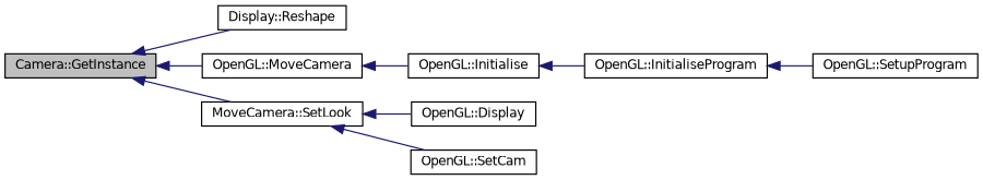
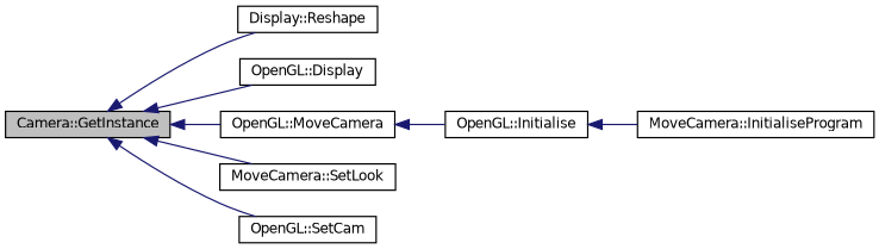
  digraph {
    rankdir=LR
    node [color=black fillcolor=white fontname=Helvetica fontsize=10 shape=record style=filled]
    edge [color=midnightblue dir=back fontname=Helvetica fontsize=10 labelfontname=Helvetica labelfontsize=10 style=solid]
    n1 [fillcolor=grey75 fontcolor=black height=0.2 label="Camera::GetInstance" width=0.4]
    n2 [height=0.2 label="Display::Reshape" width=0.4]
    n3 [height=0.2 label="OpenGL::Display" width=0.4]
    n4 [height=0.2 label="OpenGL::MoveCamera" width=0.4]
    n5 [height=0.2 label="MoveCamera::SetLook" width=0.4]
    n6 [height=0.2 label="OpenGL::SetCam" width=0.4]
-   n7 [height=0.2 label="OpenGL::InitialiseProgram" width=0.4]
-   n8 [height=0.2 label="OpenGL::SetupProgram" width=0.4]
+   n7 [height=0.2 label="MoveCamera::InitialiseProgram" width=0.4]
    n9 [height=0.2 label="OpenGL::Initialise" width=0.4]
    n1 -> n2
-   n5 -> n3
+   n1 -> n3
    n1 -> n4
    n1 -> n5
-   n5 -> n6
+   n1 -> n6
    n4 -> n9
-   n7 -> n8
    n9 -> n7
  }
